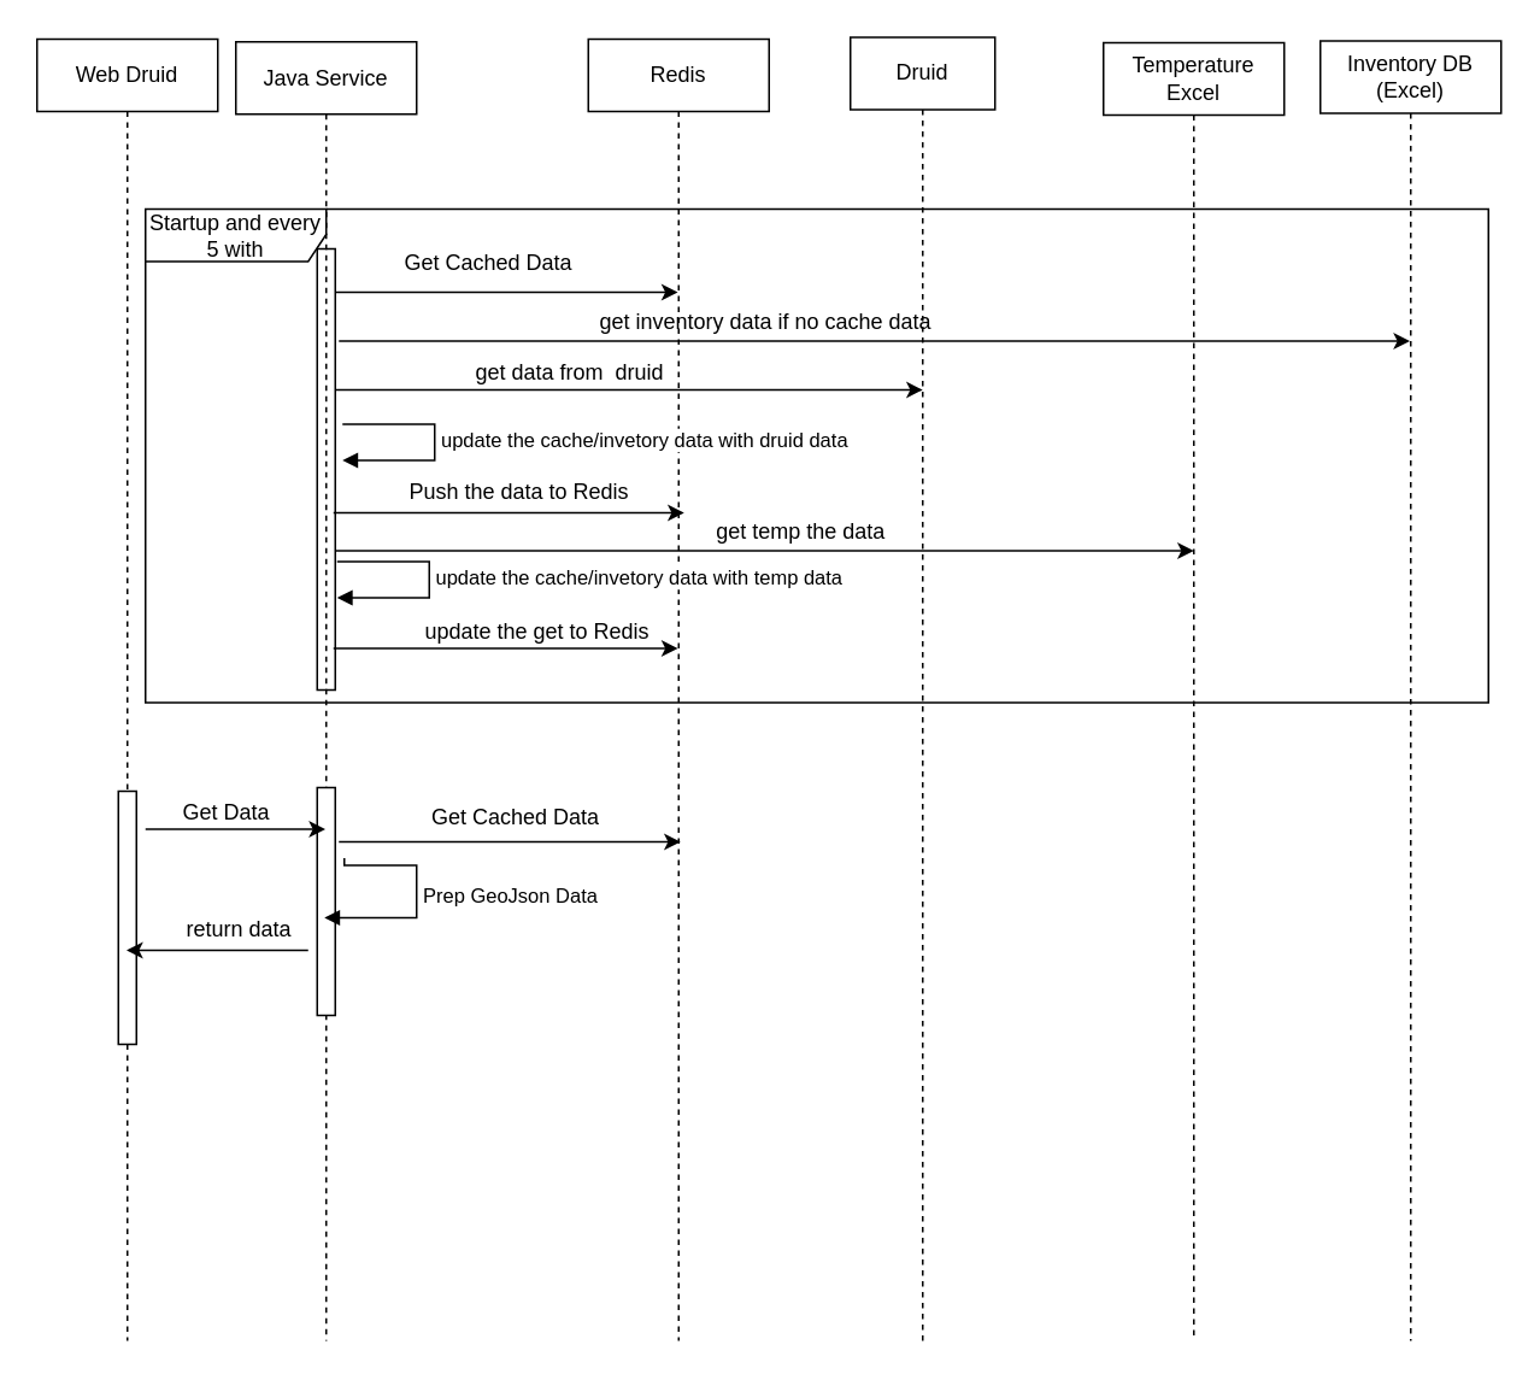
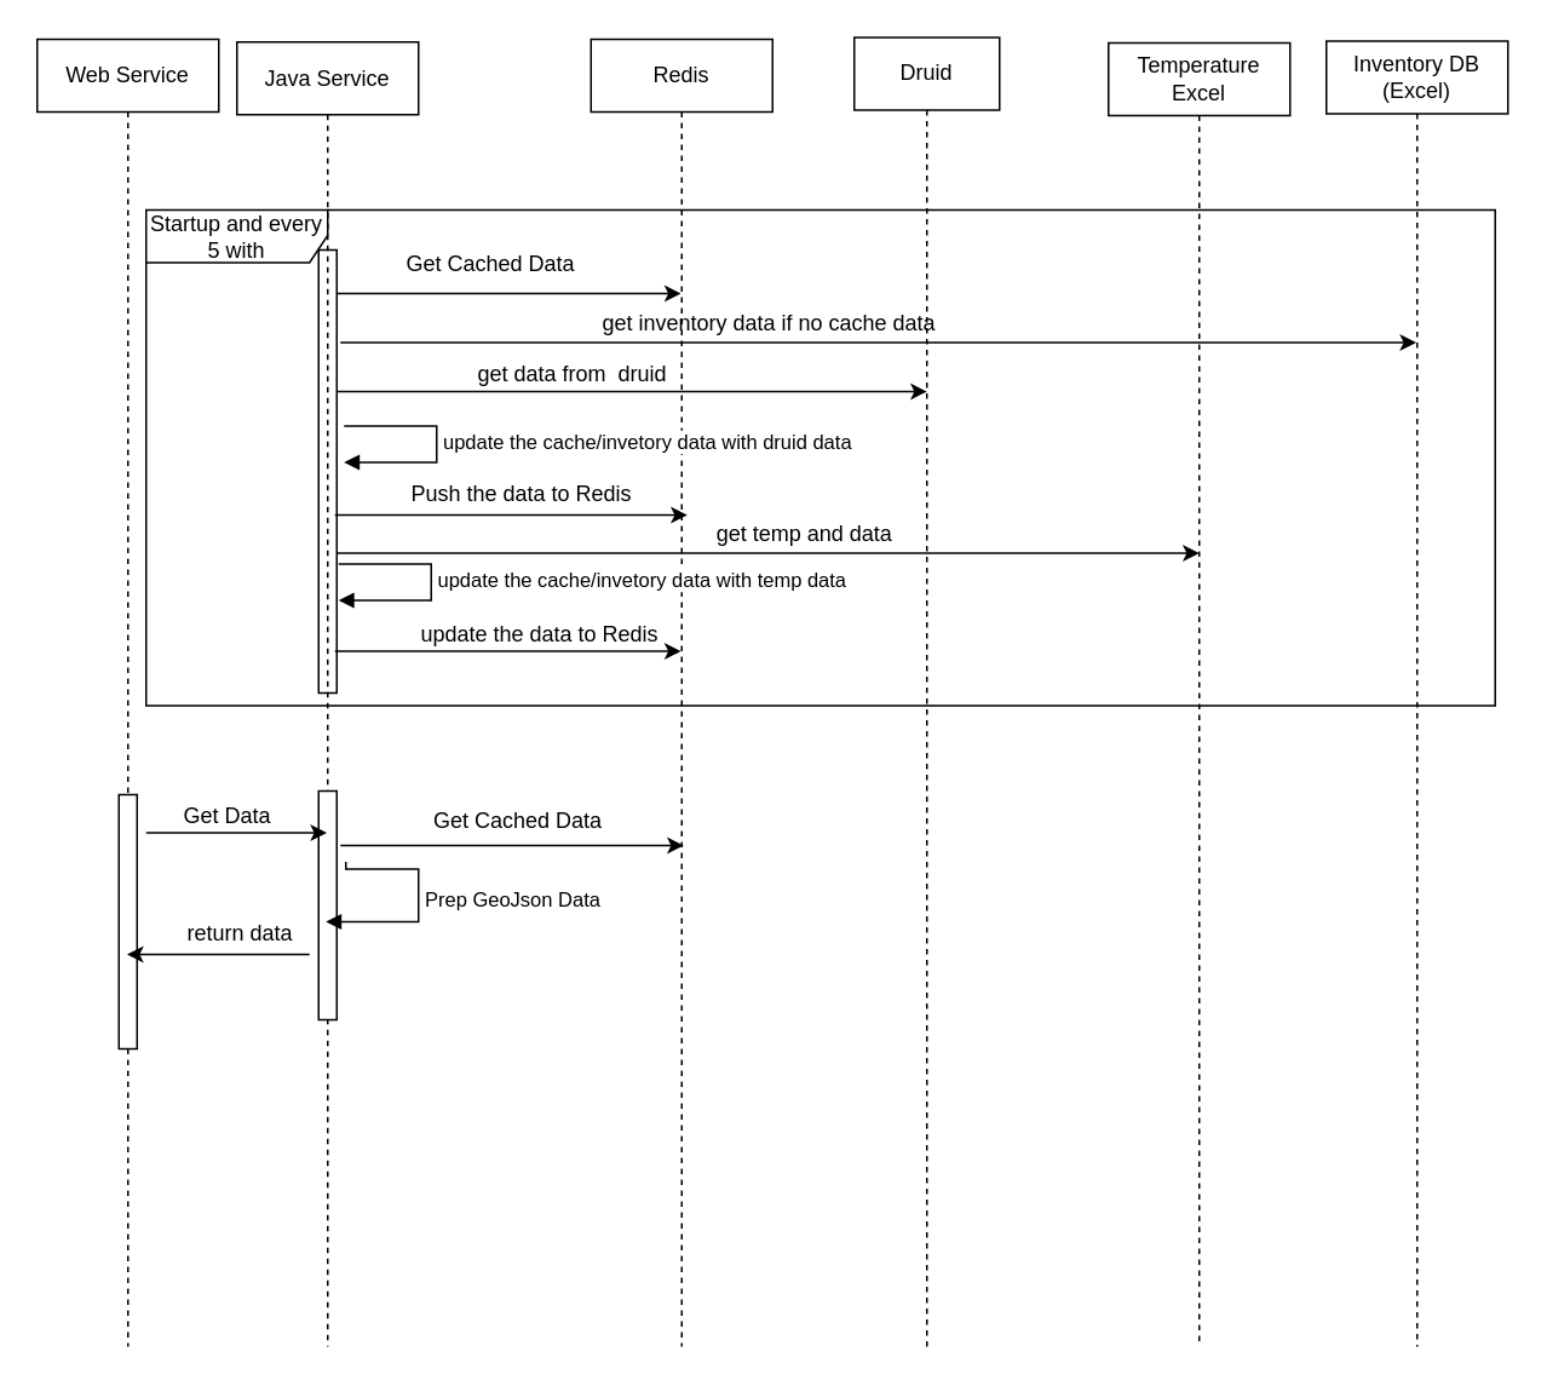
  <mxCell id="0" />
  <mxCell id="1" parent="0" />
  <mxCell id="2" value="" style="endArrow=classic;html=1;rounded=0;startArrow=none;" parent="1" target="24" edge="1"><mxGeometry width="50" height="50" relative="1" as="geometry"><mxPoint x="185" y="161" as="sourcePoint" /><mxPoint x="660" y="161" as="targetPoint" /></mxGeometry></mxCell>
  <mxCell id="3" value="" style="endArrow=classic;html=1;rounded=0;" parent="1" edge="1"><mxGeometry width="50" height="50" relative="1" as="geometry"><mxPoint x="185" y="304" as="sourcePoint" /><mxPoint x="660" y="304" as="targetPoint" /></mxGeometry></mxCell>
  <mxCell id="4" value="Get Cached Data" style="text;html=1;strokeColor=none;fillColor=none;align=center;verticalAlign=middle;whiteSpace=wrap;rounded=0;" parent="1" vertex="1"><mxGeometry x="200" y="138" width="140" height="13" as="geometry" /></mxCell>
  <mxCell id="5" value="" style="endArrow=none;html=1;rounded=0;" parent="1" target="7" edge="1"><mxGeometry width="50" height="50" relative="1" as="geometry"><mxPoint x="180" y="181" as="sourcePoint" /><mxPoint x="660" y="181" as="targetPoint" /></mxGeometry></mxCell>
  <mxCell id="6" value="" style="endArrow=classic;html=1;rounded=0;" parent="1" target="21" edge="1"><mxGeometry width="50" height="50" relative="1" as="geometry"><mxPoint x="187" y="188" as="sourcePoint" /><mxPoint x="786.5" y="188" as="targetPoint" /></mxGeometry></mxCell>
  <mxCell id="7" value="" style="html=1;points=[];perimeter=orthogonalPerimeter;" parent="1" vertex="1"><mxGeometry x="175" y="137" width="10" height="244" as="geometry" /></mxCell>
  <mxCell id="8" value="get inventory data if no cache data&amp;nbsp;" style="text;html=1;strokeColor=none;fillColor=none;align=center;verticalAlign=middle;whiteSpace=wrap;rounded=0;" parent="1" vertex="1"><mxGeometry x="240" y="170" width="370" height="16" as="geometry" /></mxCell>
  <mxCell id="9" value="" style="endArrow=classic;html=1;rounded=0;" parent="1" edge="1"><mxGeometry width="50" height="50" relative="1" as="geometry"><mxPoint x="185" y="215" as="sourcePoint" /><mxPoint x="510" y="215" as="targetPoint" /></mxGeometry></mxCell>
  <mxCell id="10" value="Java Service" style="shape=umlLifeline;perimeter=lifelinePerimeter;whiteSpace=wrap;html=1;container=1;collapsible=0;recursiveResize=0;outlineConnect=0;" parent="1" vertex="1"><mxGeometry x="130" y="22.5" width="100" height="718.5" as="geometry" /></mxCell>
  <mxCell id="11" value="get data from&amp;nbsp; druid" style="text;html=1;strokeColor=none;fillColor=none;align=center;verticalAlign=middle;whiteSpace=wrap;rounded=0;" parent="1" vertex="1"><mxGeometry x="200" y="196" width="230" height="20" as="geometry" /></mxCell>
- <mxCell id="12" value="Web Druid" style="shape=umlLifeline;perimeter=lifelinePerimeter;whiteSpace=wrap;html=1;container=1;collapsible=0;recursiveResize=0;outlineConnect=0;" parent="1" vertex="1"><mxGeometry x="20" y="21" width="100" height="720" as="geometry" /></mxCell>
+ <mxCell id="12" value="Web Service" style="shape=umlLifeline;perimeter=lifelinePerimeter;whiteSpace=wrap;html=1;container=1;collapsible=0;recursiveResize=0;outlineConnect=0;" parent="1" vertex="1"><mxGeometry x="20" y="21" width="100" height="720" as="geometry" /></mxCell>
  <mxCell id="13" value="" style="html=1;points=[];perimeter=orthogonalPerimeter;" parent="12" vertex="1"><mxGeometry x="45" y="416" width="10" height="140" as="geometry" /></mxCell>
  <mxCell id="14" value="" style="html=1;points=[];perimeter=orthogonalPerimeter;" parent="1" vertex="1"><mxGeometry x="175" y="435" width="10" height="126" as="geometry" /></mxCell>
  <mxCell id="15" value="" style="endArrow=classic;html=1;rounded=0;startArrow=none;exitX=0.9;exitY=0.377;exitDx=0;exitDy=0;exitPerimeter=0;" parent="1" edge="1"><mxGeometry width="50" height="50" relative="1" as="geometry"><mxPoint x="184" y="358.007" as="sourcePoint" /><mxPoint x="374.5" y="358.007" as="targetPoint" /></mxGeometry></mxCell>
  <mxCell id="16" value="" style="endArrow=classic;html=1;rounded=0;" parent="1" edge="1"><mxGeometry width="50" height="50" relative="1" as="geometry"><mxPoint x="80" y="458" as="sourcePoint" /><mxPoint x="179.5" y="458" as="targetPoint" /><Array as="points"><mxPoint x="130" y="458" /></Array></mxGeometry></mxCell>
  <mxCell id="17" value="Prep GeoJson Data" style="edgeStyle=orthogonalEdgeStyle;html=1;align=left;spacingLeft=2;endArrow=block;rounded=0;" parent="1" edge="1"><mxGeometry x="-0.014" relative="1" as="geometry"><mxPoint x="190" y="474" as="sourcePoint" /><Array as="points"><mxPoint x="190" y="478" /><mxPoint x="230" y="478" /><mxPoint x="230" y="507" /></Array><mxPoint x="179" y="507" as="targetPoint" /><mxPoint as="offset" /></mxGeometry></mxCell>
  <mxCell id="18" value="" style="endArrow=classic;html=1;rounded=0;" parent="1" edge="1"><mxGeometry width="50" height="50" relative="1" as="geometry"><mxPoint x="170" y="525" as="sourcePoint" /><mxPoint x="69.5" y="525" as="targetPoint" /><Array as="points"><mxPoint x="130" y="525" /></Array></mxGeometry></mxCell>
  <mxCell id="19" value="Get Cached Data" style="text;html=1;strokeColor=none;fillColor=none;align=center;verticalAlign=middle;whiteSpace=wrap;rounded=0;" parent="1" vertex="1"><mxGeometry x="215" y="442" width="140" height="20" as="geometry" /></mxCell>
  <mxCell id="20" value="Get Data" style="text;html=1;strokeColor=none;fillColor=none;align=center;verticalAlign=middle;whiteSpace=wrap;rounded=0;" parent="1" vertex="1"><mxGeometry x="90" y="439" width="70" height="20" as="geometry" /></mxCell>
  <mxCell id="21" value="Inventory DB (Excel)" style="shape=umlLifeline;perimeter=lifelinePerimeter;whiteSpace=wrap;html=1;container=1;collapsible=0;recursiveResize=0;outlineConnect=0;" parent="1" vertex="1"><mxGeometry x="730" y="22" width="100" height="719" as="geometry" /></mxCell>
  <mxCell id="22" value="Push the data to Redis" style="text;html=1;strokeColor=none;fillColor=none;align=center;verticalAlign=middle;whiteSpace=wrap;rounded=0;" parent="21" vertex="1"><mxGeometry x="-513" y="240" width="140" height="20" as="geometry" /></mxCell>
  <mxCell id="23" value="Druid" style="shape=umlLifeline;perimeter=lifelinePerimeter;whiteSpace=wrap;html=1;container=1;collapsible=0;recursiveResize=0;outlineConnect=0;" parent="1" vertex="1"><mxGeometry x="470" y="20" width="80" height="721" as="geometry" /></mxCell>
  <mxCell id="24" value="Redis" style="shape=umlLifeline;perimeter=lifelinePerimeter;whiteSpace=wrap;html=1;container=1;collapsible=0;recursiveResize=0;outlineConnect=0;" parent="1" vertex="1"><mxGeometry x="325" y="21" width="100" height="720" as="geometry" /></mxCell>
  <mxCell id="25" value="Startup and every 5 with" style="shape=umlFrame;whiteSpace=wrap;html=1;width=100;height=29;" parent="1" vertex="1"><mxGeometry x="80" y="115" width="743" height="273" as="geometry" /></mxCell>
  <mxCell id="26" value="update the cache/invetory data with druid data" style="edgeStyle=orthogonalEdgeStyle;html=1;align=left;spacingLeft=2;endArrow=block;rounded=0;" parent="1" edge="1"><mxGeometry x="-0.014" relative="1" as="geometry"><mxPoint x="189" y="234" as="sourcePoint" /><Array as="points"><mxPoint x="189" y="234" /><mxPoint x="240" y="234" /><mxPoint x="240" y="254" /></Array><mxPoint x="189" y="254" as="targetPoint" /><mxPoint as="offset" /></mxGeometry></mxCell>
  <mxCell id="27" value="Temperature Excel" style="shape=umlLifeline;perimeter=lifelinePerimeter;whiteSpace=wrap;html=1;container=1;collapsible=0;recursiveResize=0;outlineConnect=0;" parent="1" vertex="1"><mxGeometry x="610" y="23" width="100" height="718" as="geometry" /></mxCell>
  <mxCell id="28" value="" style="endArrow=classic;html=1;rounded=0;" parent="1" edge="1"><mxGeometry width="50" height="50" relative="1" as="geometry"><mxPoint x="184" y="283" as="sourcePoint" /><mxPoint x="378" y="283" as="targetPoint" /></mxGeometry></mxCell>
- <mxCell id="29" value="get temp the data&amp;nbsp;" style="text;html=1;strokeColor=none;fillColor=none;align=center;verticalAlign=middle;whiteSpace=wrap;rounded=0;" parent="1" vertex="1"><mxGeometry x="379" y="284" width="131" height="20" as="geometry" /></mxCell>
+ <mxCell id="29" value="get temp and data&amp;nbsp;" style="text;html=1;strokeColor=none;fillColor=none;align=center;verticalAlign=middle;whiteSpace=wrap;rounded=0;" parent="1" vertex="1"><mxGeometry x="379" y="284" width="131" height="20" as="geometry" /></mxCell>
  <mxCell id="30" value="update the cache/invetory data with temp data" style="edgeStyle=orthogonalEdgeStyle;html=1;align=left;spacingLeft=2;endArrow=block;rounded=0;" parent="1" edge="1"><mxGeometry x="-0.014" relative="1" as="geometry"><mxPoint x="186" y="310" as="sourcePoint" /><Array as="points"><mxPoint x="186" y="310" /><mxPoint x="237" y="310" /><mxPoint x="237" y="330" /></Array><mxPoint x="186" y="330" as="targetPoint" /><mxPoint as="offset" /></mxGeometry></mxCell>
- <mxCell id="31" value="update the get to Redis" style="text;html=1;strokeColor=none;fillColor=none;align=center;verticalAlign=middle;whiteSpace=wrap;rounded=0;" parent="1" vertex="1"><mxGeometry x="227" y="339" width="140" height="20" as="geometry" /></mxCell>
+ <mxCell id="31" value="update the data to Redis" style="text;html=1;strokeColor=none;fillColor=none;align=center;verticalAlign=middle;whiteSpace=wrap;rounded=0;" parent="1" vertex="1"><mxGeometry x="227" y="339" width="140" height="20" as="geometry" /></mxCell>
  <mxCell id="32" value="" style="endArrow=classic;html=1;rounded=0;" parent="1" edge="1"><mxGeometry width="50" height="50" relative="1" as="geometry"><mxPoint x="187" y="465" as="sourcePoint" /><mxPoint x="376" y="465" as="targetPoint" /><Array as="points" /></mxGeometry></mxCell>
  <mxCell id="33" value="return data" style="text;html=1;strokeColor=none;fillColor=none;align=center;verticalAlign=middle;whiteSpace=wrap;rounded=0;" parent="1" vertex="1"><mxGeometry x="97" y="504" width="70" height="20" as="geometry" /></mxCell>
